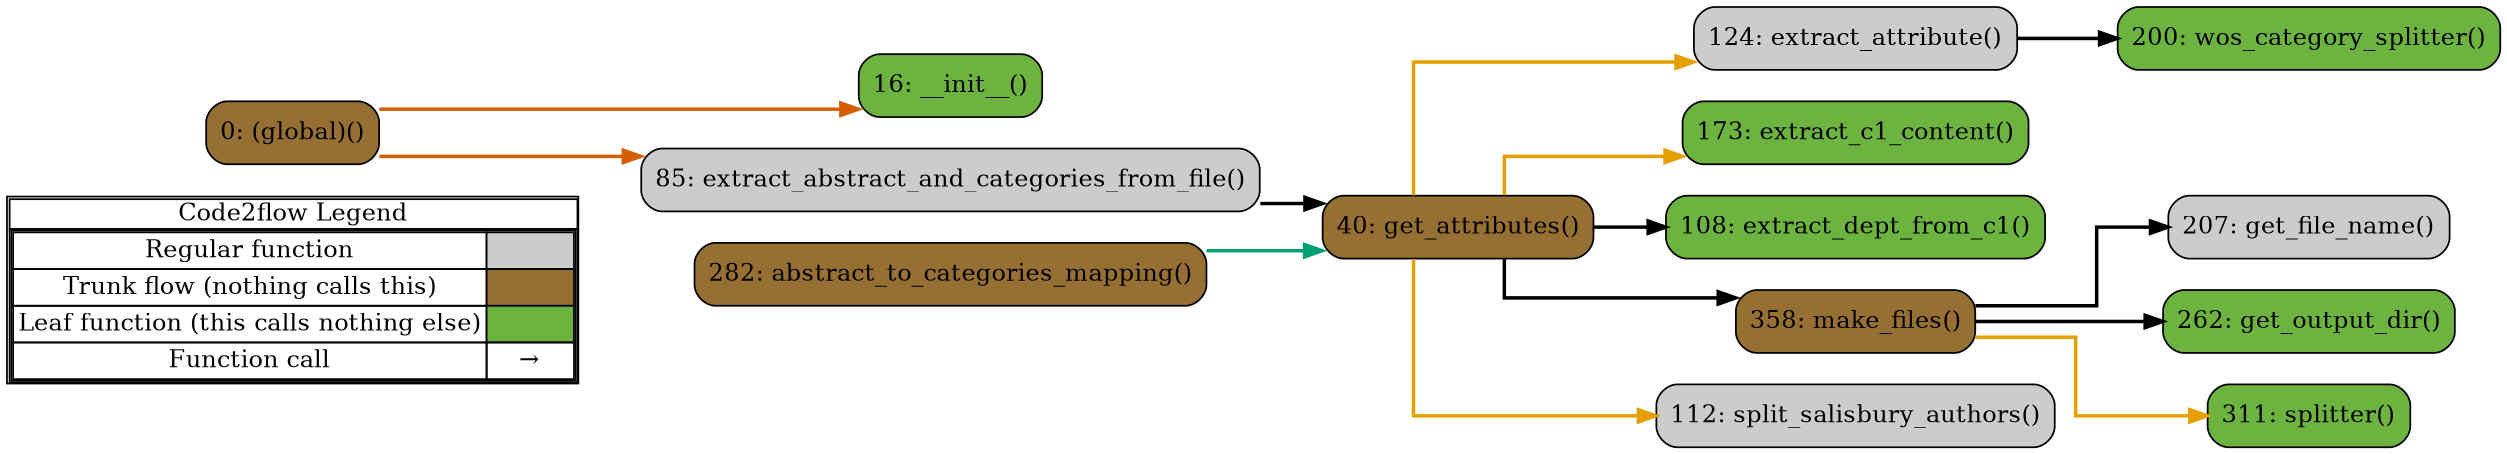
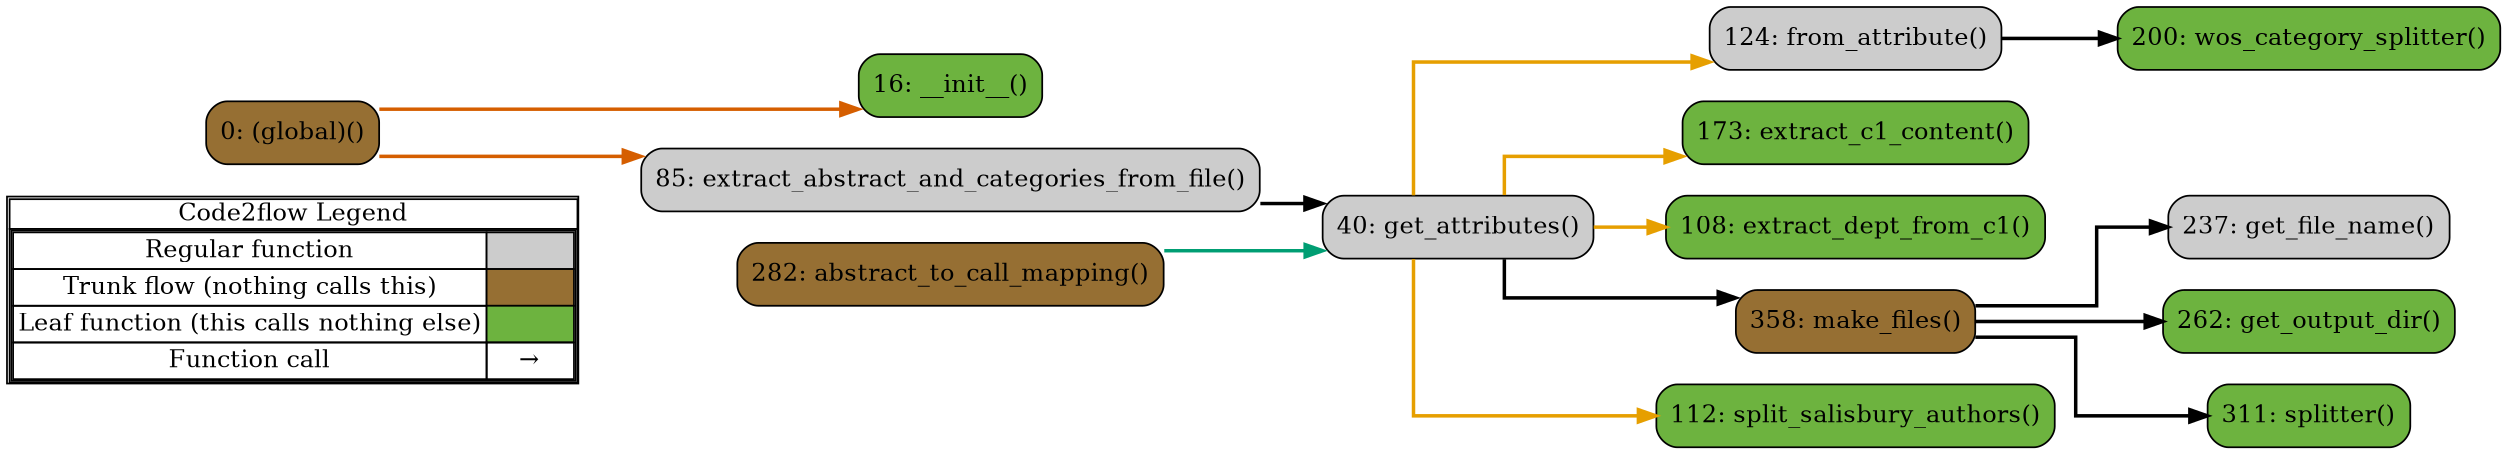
  digraph {
    concentrate=true
    rankdir=LR
    splines=ortho
    node [shape=rect fillcolor="#6db33f" style="rounded,filled"]
    edge [color="#000000" penwidth=2]
    n1 [label=<         <table cellspacing="0" cellpadding="0" border="1"><tr><td>Code2flow Legend</td></tr><tr><td>         <table cellspacing="0">         <tr><td>Regular function</td><td width="50px" bgcolor='#cccccc'></td></tr>         <tr><td>Trunk flow (nothing calls this)</td><td bgcolor='#966F33'></td></tr>         <tr><td>Leaf function (this calls nothing else)</td><td bgcolor='#6db33f'></td></tr>         <tr><td>Function call</td><td><font color='black'>&#8594;</font></td></tr>         </table></td></tr></table>         > margin=0 shape=none fillcolor="" style=""]
    n2 [label="16: __init__()"]
-   n3 [fillcolor="#966F33" label="282: abstract_to_categories_mapping()"]
+   n3 [fillcolor="#966F33" label="282: abstract_to_call_mapping()"]
    n4 [fillcolor="#cccccc" label="85: extract_abstract_and_categories_from_file()"]
-   n5 [fillcolor="#cccccc" label="124: extract_attribute()"]
+   n5 [fillcolor="#cccccc" label="124: from_attribute()"]
    n6 [label="173: extract_c1_content()"]
    n7 [label="108: extract_dept_from_c1()"]
-   n8 [fillcolor="#966F33" label="40: get_attributes()"]
-   n9 [fillcolor="#cccccc" label="207: get_file_name()"]
+   n8 [fillcolor="#cccccc" label="40: get_attributes()"]
+   n9 [fillcolor="#cccccc" label="237: get_file_name()"]
    n10 [label="262: get_output_dir()"]
    n11 [fillcolor="#966F33" label="358: make_files()"]
-   n12 [fillcolor="#cccccc" label="112: split_salisbury_authors()"]
+   n12 [label="112: split_salisbury_authors()"]
    n13 [label="311: splitter()"]
    n14 [label="200: wos_category_splitter()"]
    n15 [fillcolor="#966F33" label="0: (global)()"]
    subgraph sub_1 {
      label=legend
      rank=min
      n1
    }
    subgraph sub_2 {
      label="File: utilities"
      style=dotted
      n15
      subgraph sub_3 {
        label="Class: Utilities"
        style=dotted
        n2
        n3
        n4
        n5
        n6
        n7
        n8
        n9
        n10
        n11
        n12
        n13
        n14
      }
    }
    n3 -> n8 [color="#009E73"]
    n4 -> n8
    n5 -> n14
    n8 -> n5 [color="#E69F00"]
    n8 -> n6 [color="#E69F00"]
-   n8 -> n7
+   n8 -> n7 [color="#E69F00"]
    n8 -> n11
    n8 -> n12 [color="#E69F00"]
    n11 -> n9
    n11 -> n10
-   n11 -> n13 [color="#E69F00"]
+   n11 -> n13
    n15 -> n2 [color="#D55E00"]
    n15 -> n4 [color="#D55E00"]
  }
